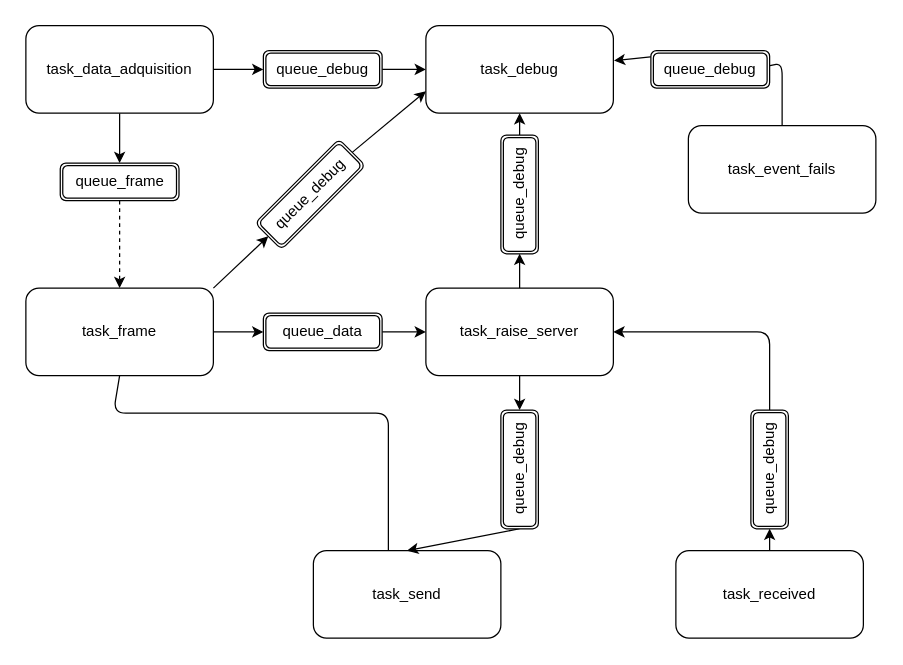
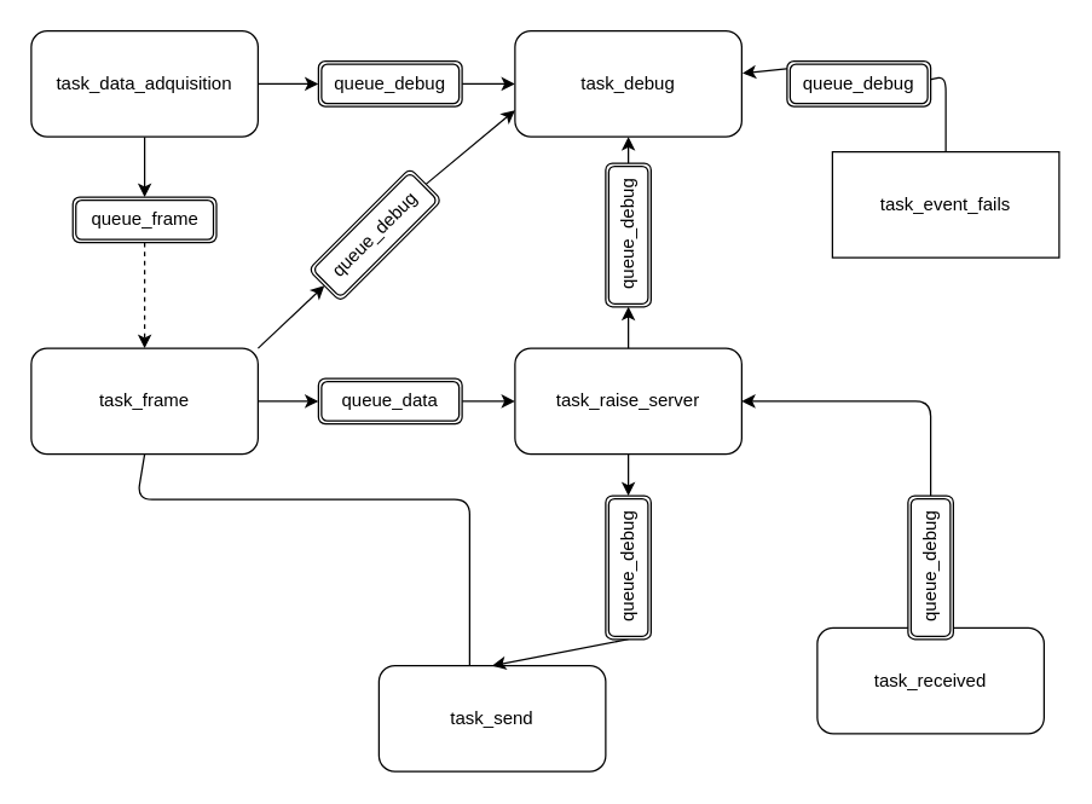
  <mxCell id="0" />
  <mxCell id="1" parent="0" />
  <mxCell id="2" style="edgeStyle=none;html=1;exitX=0.5;exitY=1;exitDx=0;exitDy=0;entryX=0.5;entryY=0;entryDx=0;entryDy=0;" parent="1" source="5" target="11" edge="1"><mxGeometry relative="1" as="geometry" /></mxCell>
  <mxCell id="3" style="edgeStyle=none;html=1;exitX=1;exitY=0.5;exitDx=0;exitDy=0;startArrow=none;" parent="1" source="18" target="6" edge="1"><mxGeometry relative="1" as="geometry" /></mxCell>
  <mxCell id="4" style="edgeStyle=none;html=1;exitX=1;exitY=0.5;exitDx=0;exitDy=0;entryX=0;entryY=0.5;entryDx=0;entryDy=0;" parent="1" source="5" target="18" edge="1"><mxGeometry relative="1" as="geometry" /></mxCell>
  <mxCell id="5" value="task_data_adquisition" style="rounded=1;whiteSpace=wrap;html=1;" parent="1" vertex="1"><mxGeometry x="20" y="20" width="150" height="70" as="geometry" /></mxCell>
  <mxCell id="6" value="task_debug" style="rounded=1;whiteSpace=wrap;html=1;" parent="1" vertex="1"><mxGeometry x="340" y="20" width="150" height="70" as="geometry" /></mxCell>
  <mxCell id="7" style="edgeStyle=none;html=1;exitX=0.5;exitY=0;exitDx=0;exitDy=0;entryX=0;entryY=0.5;entryDx=0;entryDy=0;" parent="1" source="9" target="20" edge="1"><mxGeometry relative="1" as="geometry" /></mxCell>
  <mxCell id="8" style="edgeStyle=none;html=1;exitX=0.5;exitY=1;exitDx=0;exitDy=0;entryX=1;entryY=0.5;entryDx=0;entryDy=0;" parent="1" source="9" target="25" edge="1"><mxGeometry relative="1" as="geometry" /></mxCell>
  <mxCell id="9" value="task_raise_server" style="rounded=1;whiteSpace=wrap;html=1;" parent="1" vertex="1"><mxGeometry x="340" y="230" width="150" height="70" as="geometry" /></mxCell>
  <mxCell id="10" style="edgeStyle=none;html=1;exitX=0.5;exitY=1;exitDx=0;exitDy=0;entryX=0.5;entryY=0;entryDx=0;entryDy=0;dashed=1;" parent="1" source="11" target="15" edge="1"><mxGeometry relative="1" as="geometry" /></mxCell>
  <mxCell id="11" value="queue_frame" style="shape=ext;double=1;rounded=1;whiteSpace=wrap;html=1;" parent="1" vertex="1"><mxGeometry x="47.5" y="130" width="95" height="30" as="geometry" /></mxCell>
  <mxCell id="12" style="edgeStyle=none;html=1;exitX=1;exitY=0.5;exitDx=0;exitDy=0;entryX=0;entryY=0.5;entryDx=0;entryDy=0;" parent="1" source="15" target="17" edge="1"><mxGeometry relative="1" as="geometry" /></mxCell>
  <mxCell id="13" style="edgeStyle=none;html=1;exitX=1;exitY=0;exitDx=0;exitDy=0;entryX=0;entryY=0.5;entryDx=0;entryDy=0;" parent="1" source="15" target="22" edge="1"><mxGeometry relative="1" as="geometry" /></mxCell>
  <mxCell id="14" style="edgeStyle=none;html=1;exitX=0.5;exitY=1;exitDx=0;exitDy=0;entryX=0;entryY=0.5;entryDx=0;entryDy=0;" parent="1" source="15" target="23" edge="1"><mxGeometry relative="1" as="geometry"><Array as="points"><mxPoint x="90" y="330" /><mxPoint x="200" y="330" /><mxPoint x="310" y="330" /><mxPoint x="310" y="410" /><mxPoint x="310" y="475" /></Array></mxGeometry></mxCell>
  <mxCell id="15" value="task_frame" style="rounded=1;whiteSpace=wrap;html=1;" parent="1" vertex="1"><mxGeometry x="20" y="230" width="150" height="70" as="geometry" /></mxCell>
  <mxCell id="16" style="edgeStyle=none;html=1;exitX=1;exitY=0.5;exitDx=0;exitDy=0;entryX=0;entryY=0.5;entryDx=0;entryDy=0;" parent="1" source="17" target="9" edge="1"><mxGeometry relative="1" as="geometry" /></mxCell>
  <mxCell id="17" value="queue_data" style="shape=ext;double=1;rounded=1;whiteSpace=wrap;html=1;" parent="1" vertex="1"><mxGeometry x="210" y="250" width="95" height="30" as="geometry" /></mxCell>
  <mxCell id="18" value="queue_debug" style="shape=ext;double=1;rounded=1;whiteSpace=wrap;html=1;" parent="1" vertex="1"><mxGeometry x="210" y="40" width="95" height="30" as="geometry" /></mxCell>
  <mxCell id="19" style="edgeStyle=none;html=1;exitX=1;exitY=0.5;exitDx=0;exitDy=0;entryX=0.5;entryY=1;entryDx=0;entryDy=0;" parent="1" source="20" target="6" edge="1"><mxGeometry relative="1" as="geometry" /></mxCell>
  <mxCell id="20" value="queue_debug" style="shape=ext;double=1;rounded=1;whiteSpace=wrap;html=1;rotation=-90;" parent="1" vertex="1"><mxGeometry x="367.5" y="140" width="95" height="30" as="geometry" /></mxCell>
  <mxCell id="21" style="edgeStyle=none;html=1;exitX=1;exitY=0.5;exitDx=0;exitDy=0;entryX=0;entryY=0.75;entryDx=0;entryDy=0;" parent="1" source="22" target="6" edge="1"><mxGeometry relative="1" as="geometry" /></mxCell>
  <mxCell id="22" value="queue_debug" style="shape=ext;double=1;rounded=1;whiteSpace=wrap;html=1;rotation=-45;" parent="1" vertex="1"><mxGeometry x="200" y="140" width="95" height="30" as="geometry" /></mxCell>
  <mxCell id="23" value="task_send" style="rounded=1;whiteSpace=wrap;html=1;" parent="1" vertex="1"><mxGeometry x="250" y="440" width="150" height="70" as="geometry" /></mxCell>
  <mxCell id="24" style="edgeStyle=none;html=1;exitX=0;exitY=0.5;exitDx=0;exitDy=0;entryX=0.5;entryY=0;entryDx=0;entryDy=0;" parent="1" source="25" target="23" edge="1"><mxGeometry relative="1" as="geometry" /></mxCell>
  <mxCell id="25" value="queue_debug" style="shape=ext;double=1;rounded=1;whiteSpace=wrap;html=1;rotation=-90;" parent="1" vertex="1"><mxGeometry x="367.5" y="360" width="95" height="30" as="geometry" /></mxCell>
  <mxCell id="26" style="edgeStyle=none;html=1;exitX=0.5;exitY=0;exitDx=0;exitDy=0;entryX=0;entryY=0.5;entryDx=0;entryDy=0;" parent="1" source="27" target="29" edge="1"><mxGeometry relative="1" as="geometry" /></mxCell>
- <mxCell id="27" value="task_received" style="rounded=1;whiteSpace=wrap;html=1;" parent="1" vertex="1"><mxGeometry x="540" y="440" width="150" height="70" as="geometry" /></mxCell>
+ <mxCell id="27" value="task_received" style="rounded=1;whiteSpace=wrap;html=1;" parent="1" vertex="1"><mxGeometry x="540" y="415" width="150" height="70" as="geometry" /></mxCell>
  <mxCell id="28" style="edgeStyle=none;html=1;exitX=1;exitY=0.5;exitDx=0;exitDy=0;entryX=1;entryY=0.5;entryDx=0;entryDy=0;" parent="1" source="29" target="9" edge="1"><mxGeometry relative="1" as="geometry"><Array as="points"><mxPoint x="615" y="265" /></Array></mxGeometry></mxCell>
  <mxCell id="29" value="queue_debug" style="shape=ext;double=1;rounded=1;whiteSpace=wrap;html=1;rotation=-90;" parent="1" vertex="1"><mxGeometry x="567.5" y="360" width="95" height="30" as="geometry" /></mxCell>
  <mxCell id="30" style="edgeStyle=none;html=1;exitX=0.5;exitY=0;exitDx=0;exitDy=0;entryX=1.003;entryY=0.4;entryDx=0;entryDy=0;entryPerimeter=0;startArrow=none;" parent="1" source="33" target="6" edge="1"><mxGeometry relative="1" as="geometry"><Array as="points" /></mxGeometry></mxCell>
- <mxCell id="31" value="task_event_fails" style="rounded=1;whiteSpace=wrap;html=1;" parent="1" vertex="1"><mxGeometry x="550" y="100" width="150" height="70" as="geometry" /></mxCell>
+ <mxCell id="31" value="task_event_fails" style="whiteSpace=wrap;html=1;rounded=0;" parent="1" vertex="1"><mxGeometry x="550" y="100" width="150" height="70" as="geometry" /></mxCell>
  <mxCell id="32" value="" style="edgeStyle=none;html=1;exitX=0.5;exitY=0;exitDx=0;exitDy=0;entryX=1.003;entryY=0.4;entryDx=0;entryDy=0;entryPerimeter=0;endArrow=none;" parent="1" source="31" target="33" edge="1"><mxGeometry relative="1" as="geometry"><mxPoint x="625" y="100" as="sourcePoint" /><mxPoint x="490.45" y="48" as="targetPoint" /><Array as="points"><mxPoint x="625" y="50" /></Array></mxGeometry></mxCell>
  <mxCell id="33" value="queue_debug" style="shape=ext;double=1;rounded=1;whiteSpace=wrap;html=1;rotation=0;" parent="1" vertex="1"><mxGeometry x="520" y="40" width="95" height="30" as="geometry" /></mxCell>
